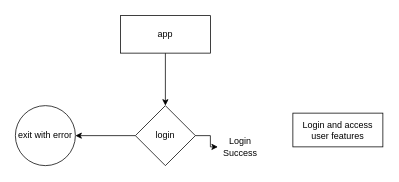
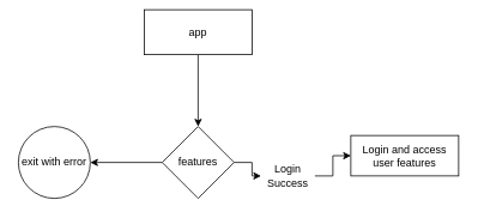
  <mxCell id="0" />
  <mxCell id="1" parent="0" />
  <mxCell id="2" value="" style="edgeStyle=orthogonalEdgeStyle;rounded=0;orthogonalLoop=1;jettySize=auto;html=1;" edge="1" parent="1" source="3" target="6"><mxGeometry relative="1" as="geometry" /></mxCell>
- <mxCell id="3" value="app" style="rounded=0;whiteSpace=wrap;html=1;" vertex="1" parent="1"><mxGeometry x="160" y="20" width="120" height="50" as="geometry" /></mxCell>
+ <mxCell id="3" value="app" style="rounded=0;whiteSpace=wrap;html=1;" vertex="1" parent="1"><mxGeometry x="160" y="10" width="120" height="50" as="geometry" /></mxCell>
+ <mxCell id="4" value="" style="edgeStyle=orthogonalEdgeStyle;rounded=0;orthogonalLoop=1;jettySize=auto;html=1;" edge="1" parent="1" source="10" target="7"><mxGeometry relative="1" as="geometry" /></mxCell>
  <mxCell id="5" value="" style="edgeStyle=orthogonalEdgeStyle;rounded=0;orthogonalLoop=1;jettySize=auto;html=1;" edge="1" parent="1" source="6" target="8"><mxGeometry relative="1" as="geometry" /></mxCell>
- <mxCell id="6" value="login" style="rhombus;whiteSpace=wrap;html=1;rounded=0;" vertex="1" parent="1"><mxGeometry x="180" y="140" width="80" height="80" as="geometry" /></mxCell>
+ <mxCell id="6" value="features" style="rhombus;whiteSpace=wrap;html=1;rounded=0;" vertex="1" parent="1"><mxGeometry x="180" y="140" width="80" height="80" as="geometry" /></mxCell>
  <mxCell id="7" value="Login and access user features" style="whiteSpace=wrap;html=1;rounded=0;" vertex="1" parent="1"><mxGeometry x="390" y="150" width="120" height="45" as="geometry" /></mxCell>
  <mxCell id="8" value="exit with error" style="ellipse;whiteSpace=wrap;html=1;rounded=0;" vertex="1" parent="1"><mxGeometry x="20" y="140" width="80" height="80" as="geometry" /></mxCell>
  <mxCell id="9" value="" style="edgeStyle=orthogonalEdgeStyle;rounded=0;orthogonalLoop=1;jettySize=auto;html=1;" edge="1" parent="1" source="6" target="10"><mxGeometry relative="1" as="geometry"><mxPoint x="260" y="180" as="sourcePoint" /><mxPoint x="390" y="180" as="targetPoint" /></mxGeometry></mxCell>
  <mxCell id="10" value="Login Success" style="text;html=1;strokeColor=none;fillColor=none;align=center;verticalAlign=middle;whiteSpace=wrap;rounded=0;" vertex="1" parent="1"><mxGeometry x="290" y="180" width="60" height="30" as="geometry" /></mxCell>
